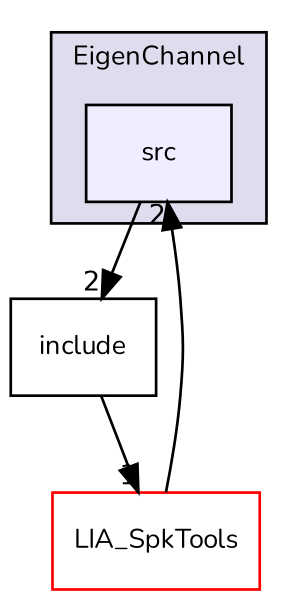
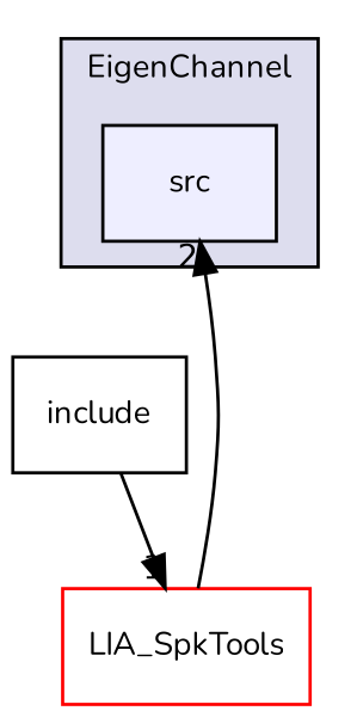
  digraph {
    compound=true
    fontname=Nunito
    node [fontname=Nunito fontsize=10 shape=box style=filled]
    edge [fontname=Nunito headlabel=2 labeldistance=1.5 labelfontname=Helvetica labelfontsize=10]
    n1 [fillcolor="#eeeeff" label=src pencolor=black]
    n2 [label=include style=""]
    n3 [color=red fillcolor=white label=LIA_SpkTools]
    subgraph cluster_1 {
      bgcolor="#ddddee"
      fontsize=10
      label=EigenChannel
      pencolor=black
      n1
    }
-   n1 -> n2
    n2 -> n3 [headlabel=1]
    n3 -> n1
  }
